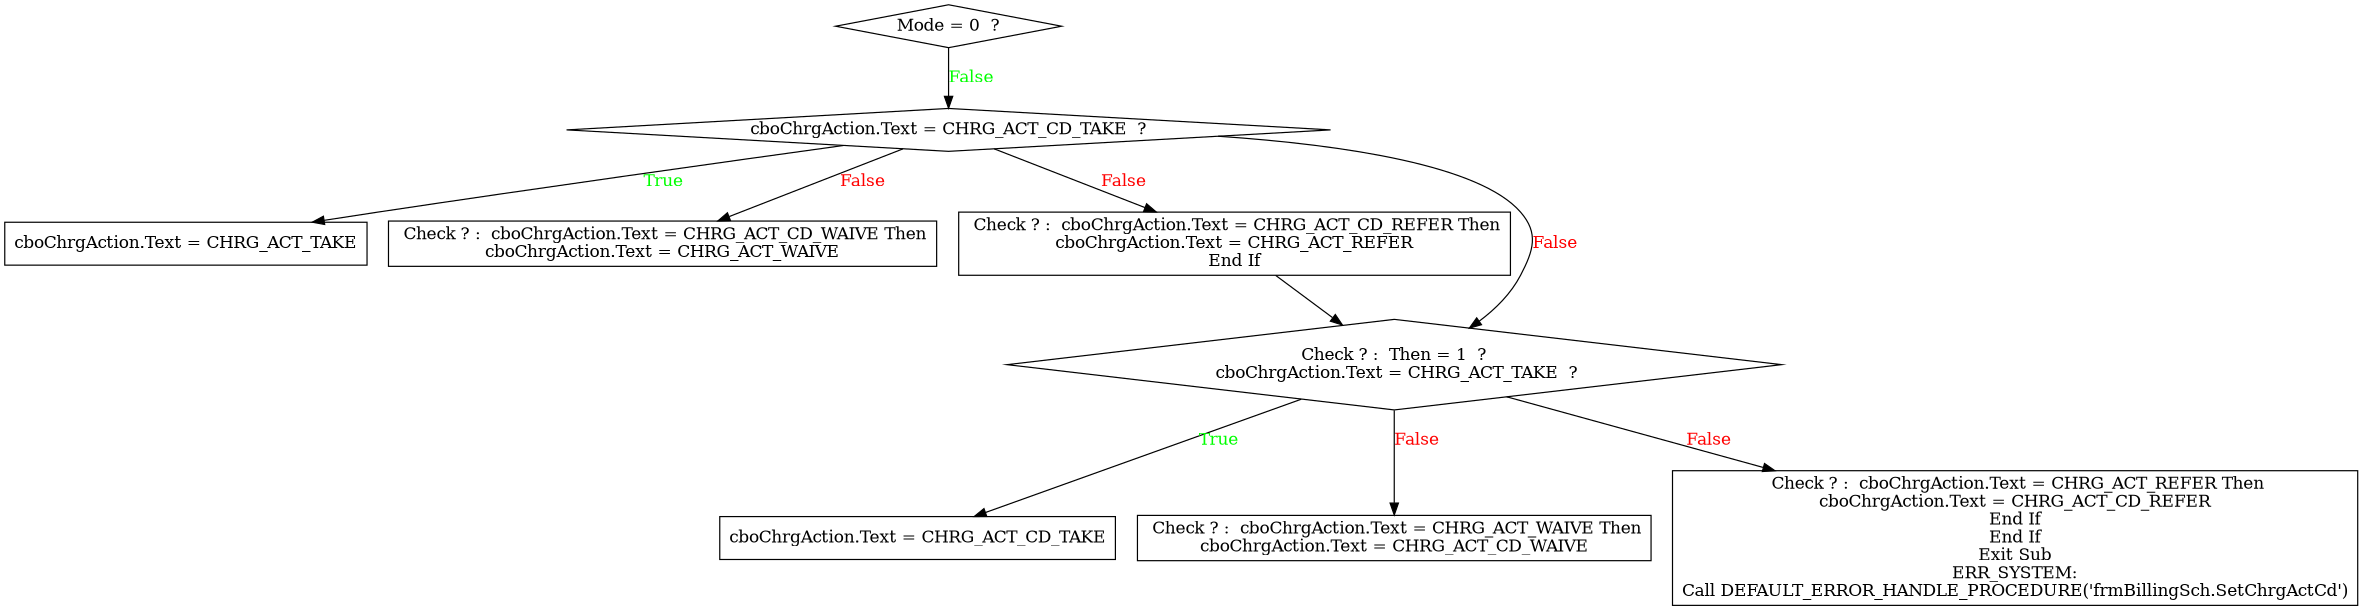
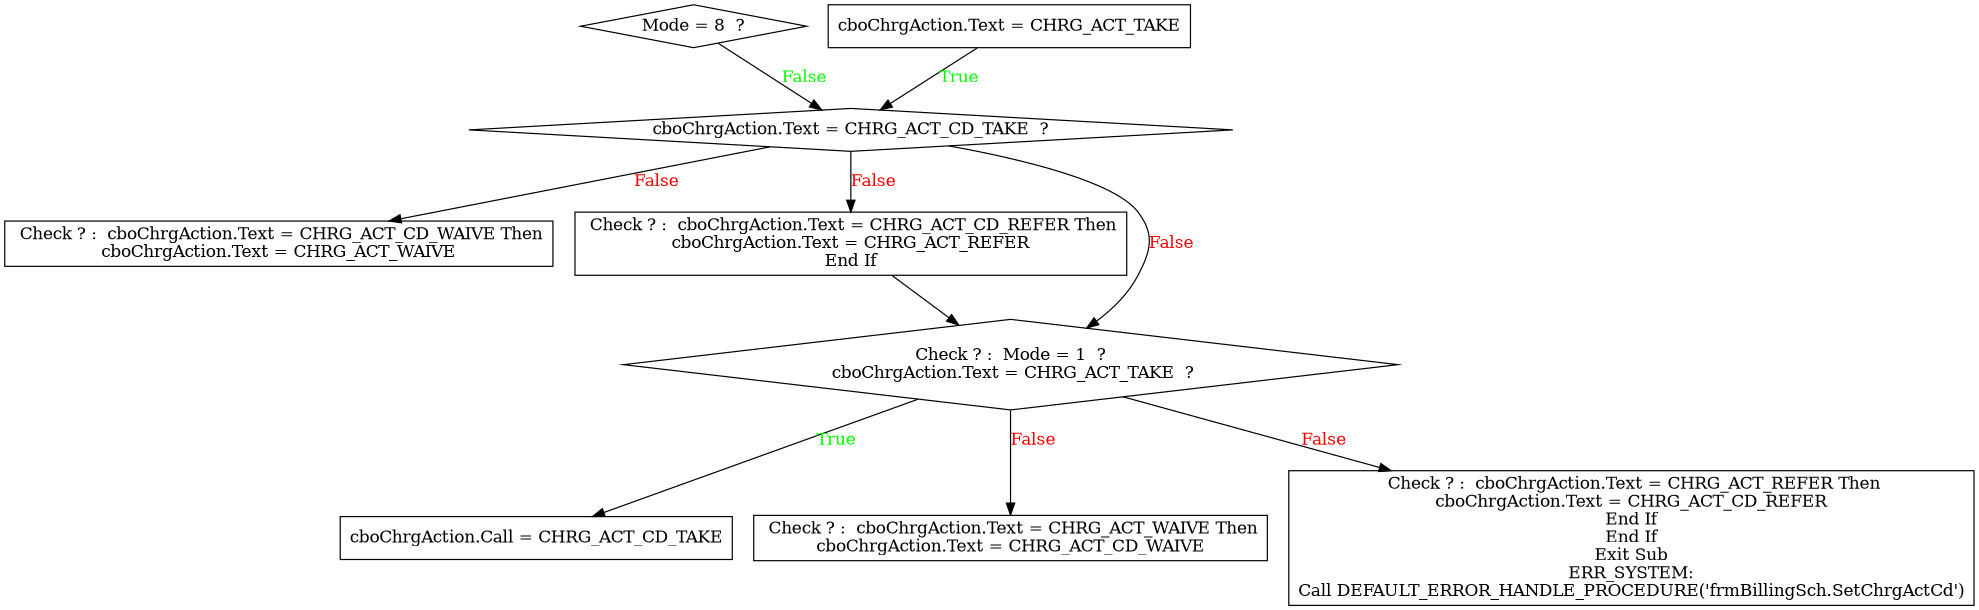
  digraph {
    node [shape=box]
    edge [fontcolor=RED]
-   n1 [label="Mode = 0  ?" shape=diamond]
+   n1 [label="Mode = 8  ?" shape=diamond]
    n2 [label="cboChrgAction.Text = CHRG_ACT_CD_TAKE  ?" shape=diamond]
    n3 [label="cboChrgAction.Text = CHRG_ACT_TAKE"]
    n4 [label=" Check ? :  cboChrgAction.Text = CHRG_ACT_CD_WAIVE Then\ncboChrgAction.Text = CHRG_ACT_WAIVE"]
    n5 [label=" Check ? :  cboChrgAction.Text = CHRG_ACT_CD_REFER Then\ncboChrgAction.Text = CHRG_ACT_REFER\nEnd If"]
-   n6 [label="Check ? :  Then = 1  ?\n cboChrgAction.Text = CHRG_ACT_TAKE  ?" shape=diamond]
-   n7 [label="cboChrgAction.Text = CHRG_ACT_CD_TAKE"]
+   n6 [label="Check ? :  Mode = 1  ?\n cboChrgAction.Text = CHRG_ACT_TAKE  ?" shape=diamond]
+   n7 [label="cboChrgAction.Call = CHRG_ACT_CD_TAKE"]
    n8 [label=" Check ? :  cboChrgAction.Text = CHRG_ACT_WAIVE Then\ncboChrgAction.Text = CHRG_ACT_CD_WAIVE"]
    n9 [label=" Check ? :  cboChrgAction.Text = CHRG_ACT_REFER Then\ncboChrgAction.Text = CHRG_ACT_CD_REFER\nEnd If\nEnd If\nExit Sub\nERR_SYSTEM:\nCall DEFAULT_ERROR_HANDLE_PROCEDURE('frmBillingSch.SetChrgActCd')"]
    n1 -> n2 [fontcolor=GREEN label=False]
-   n2 -> n3 [fontcolor=GREEN label=True]
+   n3 -> n2 [fontcolor=GREEN label=True]
    n2 -> n4 [label=False]
    n2 -> n5 [label=False]
    n2 -> n6 [label=False]
    n5 -> n6 [fontcolor=""]
    n6 -> n7 [fontcolor=GREEN label=True]
    n6 -> n8 [label=False]
    n6 -> n9 [label=False]
  }
